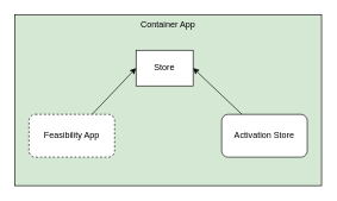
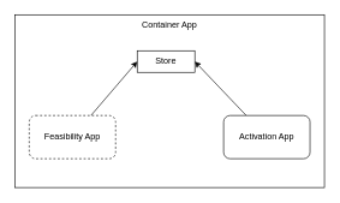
  <mxCell id="0" />
  <mxCell id="1" parent="0" />
- <mxCell id="2" value="Container App&lt;br&gt;" style="rounded=0;whiteSpace=wrap;html=1;horizontal=1;verticalAlign=top;fillColor=#d5e8d4;" vertex="1" parent="1"><mxGeometry x="20" y="20" width="430" height="240" as="geometry" /></mxCell>
- <mxCell id="3" value="Store" style="rounded=0;whiteSpace=wrap;html=1;" vertex="1" parent="1"><mxGeometry x="190" y="70" width="80" height="50" as="geometry" /></mxCell>
+ <mxCell id="2" value="Container App&lt;br&gt;" style="rounded=0;whiteSpace=wrap;html=1;horizontal=1;verticalAlign=top;" vertex="1" parent="1"><mxGeometry x="20" y="20" width="430" height="240" as="geometry" /></mxCell>
+ <mxCell id="3" value="Store" style="rounded=0;whiteSpace=wrap;html=1;" vertex="1" parent="1"><mxGeometry x="190" y="70" width="80" height="30" as="geometry" /></mxCell>
  <mxCell id="4" style="edgeStyle=none;html=1;entryX=0;entryY=0.5;entryDx=0;entryDy=0;" edge="1" parent="1" source="5" target="3"><mxGeometry relative="1" as="geometry" /></mxCell>
  <mxCell id="5" value="Feasibility App" style="rounded=1;whiteSpace=wrap;html=1;dashed=1;" vertex="1" parent="1"><mxGeometry x="40" y="160" width="120" height="60" as="geometry" /></mxCell>
  <mxCell id="6" style="edgeStyle=none;html=1;entryX=1;entryY=0.5;entryDx=0;entryDy=0;" edge="1" parent="1" source="7" target="3"><mxGeometry relative="1" as="geometry" /></mxCell>
- <mxCell id="7" value="Activation Store" style="rounded=1;whiteSpace=wrap;html=1;" vertex="1" parent="1"><mxGeometry x="310" y="160" width="120" height="60" as="geometry" /></mxCell>
+ <mxCell id="7" value="Activation App" style="rounded=1;whiteSpace=wrap;html=1;" vertex="1" parent="1"><mxGeometry x="310" y="160" width="120" height="60" as="geometry" /></mxCell>
